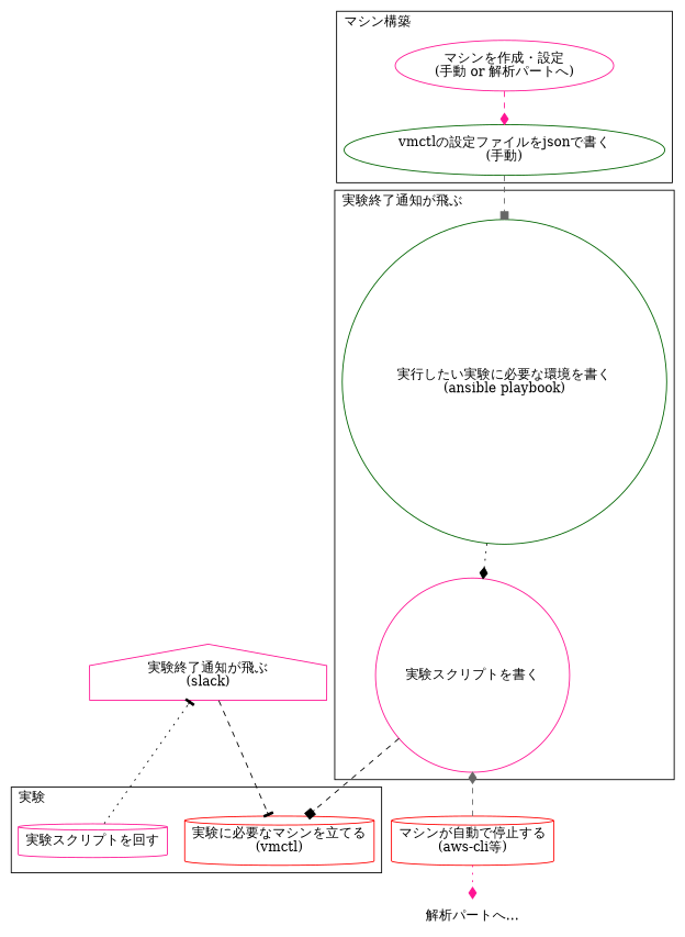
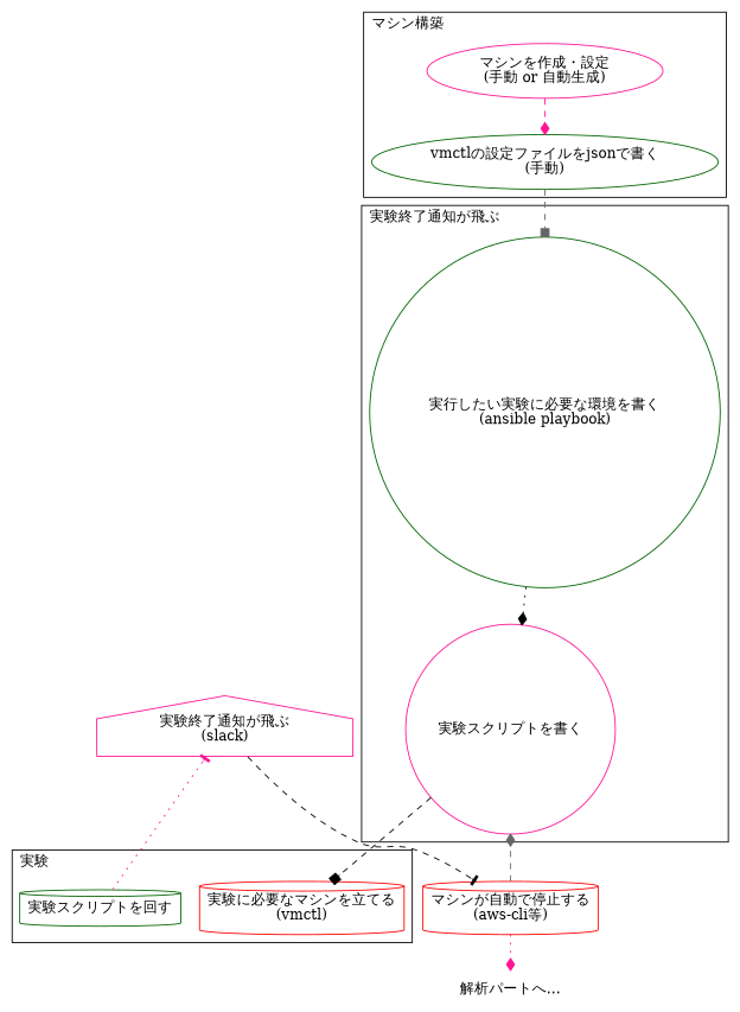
  digraph {
    node [color=deeppink shape=cylinder]
    edge [arrowhead=diamond color=black style=dashed]
-   n1 [label="マシンを作成・設定\n(手動 or 解析パートへ)" shape=ellipse]
+   n1 [label="マシンを作成・設定\n(手動 or 自動生成)" shape=ellipse]
    n2 [color=darkgreen label="vmctlの設定ファイルをjsonで書く\n(手動)" shape=ellipse]
    n3 [color=darkgreen label="実行したい実験に必要な環境を書く\n(ansible playbook)" shape=circle]
    n4 [label="実験スクリプトを書く" shape=circle]
    n5 [color=red label="実験に必要なマシンを立てる\n(vmctl)"]
-   n6 [label="実験スクリプトを回す"]
+   n6 [color=darkgreen label="実験スクリプトを回す"]
    n7 [label="実験終了通知が飛ぶ\n(slack)" shape=house]
    n8 [color=red label="マシンが自動で停止する\n(aws-cli等)"]
    n9 [color=darkgreen label="解析パートへ…" shape=none]
    subgraph cluster_1 {
      label="マシン構築"
      labeljust=l
      labelloc=t
      shape=box
      n1
      n2
    }
    subgraph cluster_2 {
      label="実験終了通知が飛ぶ"
      labeljust=l
      labelloc=t
      width=3000
      n3
      n4
    }
    subgraph cluster_3 {
      label="実験"
      labeljust=l
      labelloc=t
      shape=box
      n5
      n6
    }
    subgraph sub_4 {
      n7
      n8
    }
    n1 -> n2 [color=deeppink]
    n2 -> n3 [arrowhead=box color=gray40]
    n3 -> n4 [style=dotted]
    n4 -> n5 [arrowhead=box]
-   n6 -> n7 [arrowhead=tee style=dotted]
-   n7 -> n5 [arrowhead=tee]
+   n6 -> n7 [arrowhead=tee color=deeppink style=dotted]
+   n7 -> n8 [arrowhead=tee]
    n8 -> n4 [color=gray40]
    n8 -> n9 [color=deeppink style=dotted]
  }
